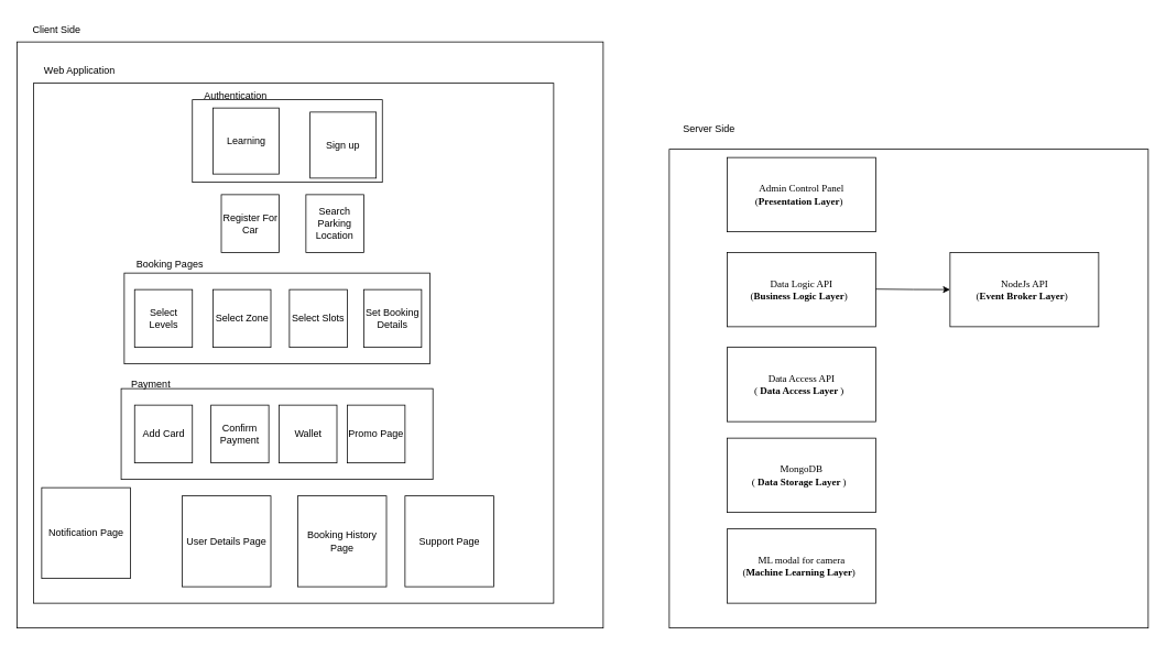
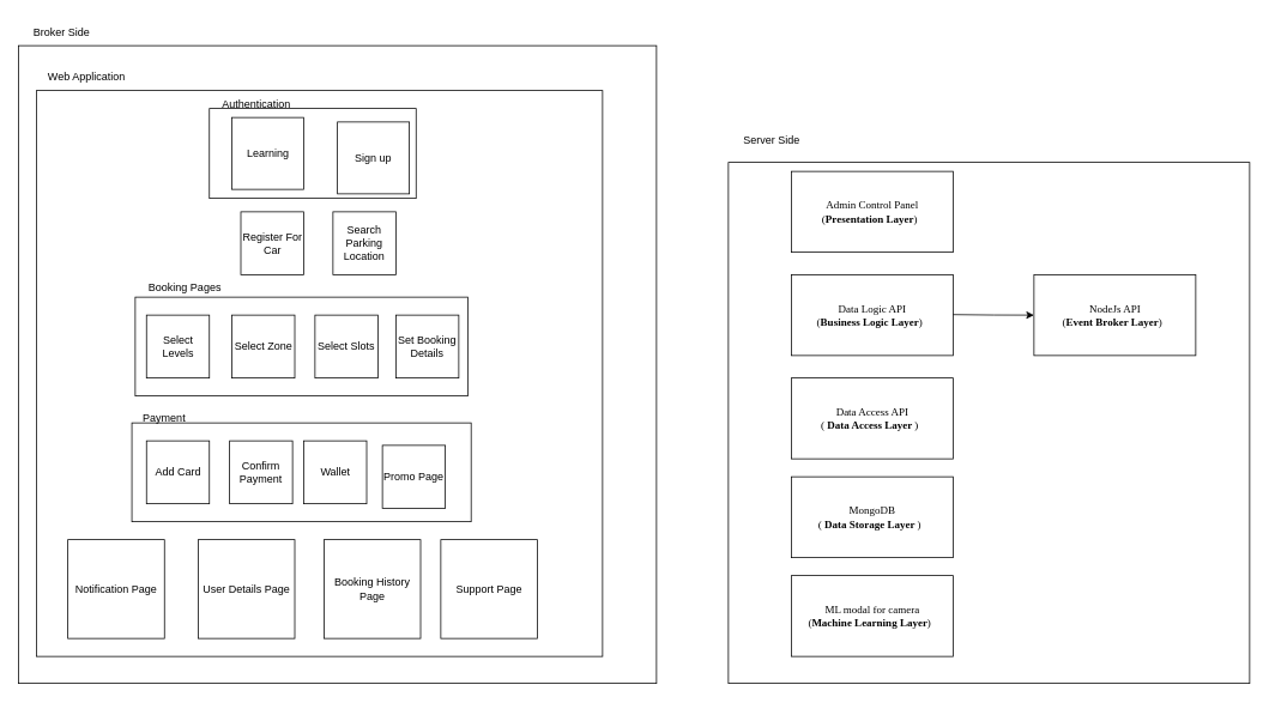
  <mxCell id="0" />
  <mxCell id="1" parent="0" />
  <mxCell id="2" value="" style="whiteSpace=wrap;html=1;aspect=fixed;" vertex="1" parent="1"><mxGeometry x="810" y="180" width="580" height="580" as="geometry" /></mxCell>
  <mxCell id="3" value="" style="whiteSpace=wrap;html=1;aspect=fixed;" vertex="1" parent="1"><mxGeometry x="20" y="50" width="710" height="710" as="geometry" /></mxCell>
  <mxCell id="4" value="Admin Control Panel&lt;br&gt; (&lt;b&gt;Presentation Layer&lt;/b&gt;)&amp;nbsp;&amp;nbsp;" style="html=1;rounded=0;shadow=0;comic=0;labelBackgroundColor=none;strokeWidth=1;fontFamily=Verdana;fontSize=12;align=center;" vertex="1" parent="1"><mxGeometry x="880" y="190" width="180" height="90" as="geometry" /></mxCell>
  <mxCell id="5" value="" style="whiteSpace=wrap;html=1;aspect=fixed;" vertex="1" parent="1"><mxGeometry x="40" y="100" width="630" height="630" as="geometry" /></mxCell>
  <mxCell id="6" value="" style="html=1;rounded=0;shadow=0;comic=0;labelBackgroundColor=none;strokeWidth=1;fontFamily=Verdana;fontSize=12;align=center;" vertex="1" parent="1"><mxGeometry x="232.5" y="120" width="230" height="100" as="geometry" /></mxCell>
- <mxCell id="7" value="Client Side&amp;nbsp;" style="text;html=1;align=center;verticalAlign=middle;whiteSpace=wrap;rounded=0;" vertex="1" parent="1"><mxGeometry x="20" width="100" height="30" as="geometry" y="20" /></mxCell>
+ <mxCell id="7" value="Broker Side&amp;nbsp;" style="text;html=1;align=center;verticalAlign=middle;whiteSpace=wrap;rounded=0;" vertex="1" parent="1"><mxGeometry x="20" width="100" height="30" as="geometry" y="20" /></mxCell>
  <mxCell id="8" value="Authentication" style="text;html=1;align=center;verticalAlign=middle;whiteSpace=wrap;rounded=0;" vertex="1" parent="1"><mxGeometry x="255" y="100" width="60" height="30" as="geometry" /></mxCell>
  <mxCell id="9" value="Learning" style="whiteSpace=wrap;html=1;aspect=fixed;" vertex="1" parent="1"><mxGeometry x="257.5" y="130" width="80" height="80" as="geometry" /></mxCell>
  <mxCell id="10" value="Sign up" style="whiteSpace=wrap;html=1;aspect=fixed;" vertex="1" parent="1"><mxGeometry x="375" y="135" width="80" height="80" as="geometry" /></mxCell>
  <mxCell id="11" value="Search Parking Location" style="whiteSpace=wrap;html=1;aspect=fixed;" vertex="1" parent="1"><mxGeometry x="370" y="235" width="70" height="70" as="geometry" /></mxCell>
  <mxCell id="12" value="" style="rounded=0;whiteSpace=wrap;html=1;" vertex="1" parent="1"><mxGeometry x="150" y="330" width="370" height="110" as="geometry" /></mxCell>
  <mxCell id="13" value="Select Levels" style="whiteSpace=wrap;html=1;aspect=fixed;" vertex="1" parent="1"><mxGeometry x="162.5" y="350" width="70" height="70" as="geometry" /></mxCell>
  <mxCell id="14" value="Booking Pages" style="text;html=1;align=center;verticalAlign=middle;whiteSpace=wrap;rounded=0;" vertex="1" parent="1"><mxGeometry x="152.5" y="305" width="105" height="30" as="geometry" /></mxCell>
  <mxCell id="15" value="Select Zone" style="whiteSpace=wrap;html=1;aspect=fixed;" vertex="1" parent="1"><mxGeometry x="257.5" y="350" width="70" height="70" as="geometry" /></mxCell>
  <mxCell id="16" value="Select Slots" style="whiteSpace=wrap;html=1;aspect=fixed;" vertex="1" parent="1"><mxGeometry x="350" y="350" width="70" height="70" as="geometry" /></mxCell>
  <mxCell id="17" value="Set Booking Details" style="whiteSpace=wrap;html=1;aspect=fixed;" vertex="1" parent="1"><mxGeometry x="440" y="350" width="70" height="70" as="geometry" /></mxCell>
  <mxCell id="18" value="" style="rounded=0;whiteSpace=wrap;html=1;" vertex="1" parent="1"><mxGeometry x="146.25" y="470" width="377.5" height="110" as="geometry" /></mxCell>
  <mxCell id="19" value="Payment" style="text;html=1;align=center;verticalAlign=middle;whiteSpace=wrap;rounded=0;" vertex="1" parent="1"><mxGeometry x="130" y="450" width="105" height="30" as="geometry" /></mxCell>
  <mxCell id="20" value="Register For Car" style="whiteSpace=wrap;html=1;aspect=fixed;" vertex="1" parent="1"><mxGeometry x="267.5" y="235" width="70" height="70" as="geometry" /></mxCell>
  <mxCell id="21" value="Add Card" style="whiteSpace=wrap;html=1;aspect=fixed;" vertex="1" parent="1"><mxGeometry x="162.5" y="490" width="70" height="70" as="geometry" /></mxCell>
  <mxCell id="22" value="Web Application" style="text;html=1;align=center;verticalAlign=middle;whiteSpace=wrap;rounded=0;" vertex="1" parent="1"><mxGeometry x="46.25" y="70" width="100" height="30" as="geometry" /></mxCell>
  <mxCell id="23" value="Confirm Payment" style="whiteSpace=wrap;html=1;aspect=fixed;" vertex="1" parent="1"><mxGeometry x="255" y="490" width="70" height="70" as="geometry" /></mxCell>
  <mxCell id="24" value="Wallet" style="whiteSpace=wrap;html=1;aspect=fixed;" vertex="1" parent="1"><mxGeometry x="337.5" y="490" width="70" height="70" as="geometry" /></mxCell>
- <mxCell id="25" value="Notification Page" style="rounded=0;whiteSpace=wrap;html=1;" vertex="1" parent="1"><mxGeometry x="50" y="590" width="107.5" height="110" as="geometry" /></mxCell>
+ <mxCell id="25" value="Notification Page" style="rounded=0;whiteSpace=wrap;html=1;" vertex="1" parent="1"><mxGeometry x="75" y="600" width="107.5" height="110" as="geometry" /></mxCell>
  <mxCell id="26" value="User Details Page" style="rounded=0;whiteSpace=wrap;html=1;" vertex="1" parent="1"><mxGeometry x="220" y="600" width="107.5" height="110" as="geometry" /></mxCell>
  <mxCell id="27" value="Booking History Page" style="rounded=0;whiteSpace=wrap;html=1;" vertex="1" parent="1"><mxGeometry x="360" y="600" width="107.5" height="110" as="geometry" /></mxCell>
- <mxCell id="28" value="Promo Page" style="whiteSpace=wrap;html=1;aspect=fixed;" vertex="1" parent="1"><mxGeometry x="420" y="490" width="70" height="70" as="geometry" /></mxCell>
+ <mxCell id="28" value="Promo Page" style="whiteSpace=wrap;html=1;aspect=fixed;" vertex="1" parent="1"><mxGeometry x="425" y="495" width="70" height="70" as="geometry" /></mxCell>
  <mxCell id="29" value="Support Page" style="rounded=0;whiteSpace=wrap;html=1;" vertex="1" parent="1"><mxGeometry x="490" y="600" width="107.5" height="110" as="geometry" /></mxCell>
  <mxCell id="30" value="Data Logic API&lt;br&gt; (&lt;b&gt;Business Logic&amp;nbsp;Layer&lt;/b&gt;)&amp;nbsp;&amp;nbsp;" style="html=1;rounded=0;shadow=0;comic=0;labelBackgroundColor=none;strokeWidth=1;fontFamily=Verdana;fontSize=12;align=center;" vertex="1" parent="1"><mxGeometry x="880" y="305" width="180" height="90" as="geometry" /></mxCell>
  <mxCell id="31" value="Data Access API&lt;br&gt; (&lt;b&gt; Data Access Layer &lt;/b&gt;)&amp;nbsp;&amp;nbsp;" style="html=1;rounded=0;shadow=0;comic=0;labelBackgroundColor=none;strokeWidth=1;fontFamily=Verdana;fontSize=12;align=center;" vertex="1" parent="1"><mxGeometry x="880" y="420" width="180" height="90" as="geometry" /></mxCell>
  <mxCell id="32" value="Server Side&amp;nbsp;" style="text;html=1;align=center;verticalAlign=middle;whiteSpace=wrap;rounded=0;" vertex="1" parent="1"><mxGeometry x="810" y="140" width="100" height="30" as="geometry" /></mxCell>
  <mxCell id="33" value="ML modal for camera&lt;br&gt; (&lt;b&gt;Machine Learning Layer&lt;/b&gt;)&amp;nbsp;&amp;nbsp;" style="html=1;rounded=0;shadow=0;comic=0;labelBackgroundColor=none;strokeWidth=1;fontFamily=Verdana;fontSize=12;align=center;" vertex="1" parent="1"><mxGeometry x="880" y="640" width="180" height="90" as="geometry" /></mxCell>
  <mxCell id="34" value="NodeJs API&lt;br&gt; (&lt;b&gt;Event&amp;nbsp;Broker Layer&lt;/b&gt;)&amp;nbsp;&amp;nbsp;" style="html=1;rounded=0;shadow=0;comic=0;labelBackgroundColor=none;strokeWidth=1;fontFamily=Verdana;fontSize=12;align=center;" vertex="1" parent="1"><mxGeometry x="1150" y="305" width="180" height="90" as="geometry" /></mxCell>
  <mxCell id="35" value="" style="edgeStyle=orthogonalEdgeStyle;rounded=0;orthogonalLoop=1;jettySize=auto;html=1;entryX=0;entryY=0.5;entryDx=0;entryDy=0;" edge="1" parent="1" target="34"><mxGeometry relative="1" as="geometry"><mxPoint x="1060" y="349.43" as="sourcePoint" /><mxPoint x="1100" y="349" as="targetPoint" /><Array as="points" /></mxGeometry></mxCell>
  <mxCell id="36" value="MongoDB&lt;br&gt; (&lt;b&gt; Data Storage Layer &lt;/b&gt;)&amp;nbsp;&amp;nbsp;" style="html=1;rounded=0;shadow=0;comic=0;labelBackgroundColor=none;strokeWidth=1;fontFamily=Verdana;fontSize=12;align=center;" vertex="1" parent="1"><mxGeometry x="880" y="530" width="180" height="90" as="geometry" /></mxCell>
